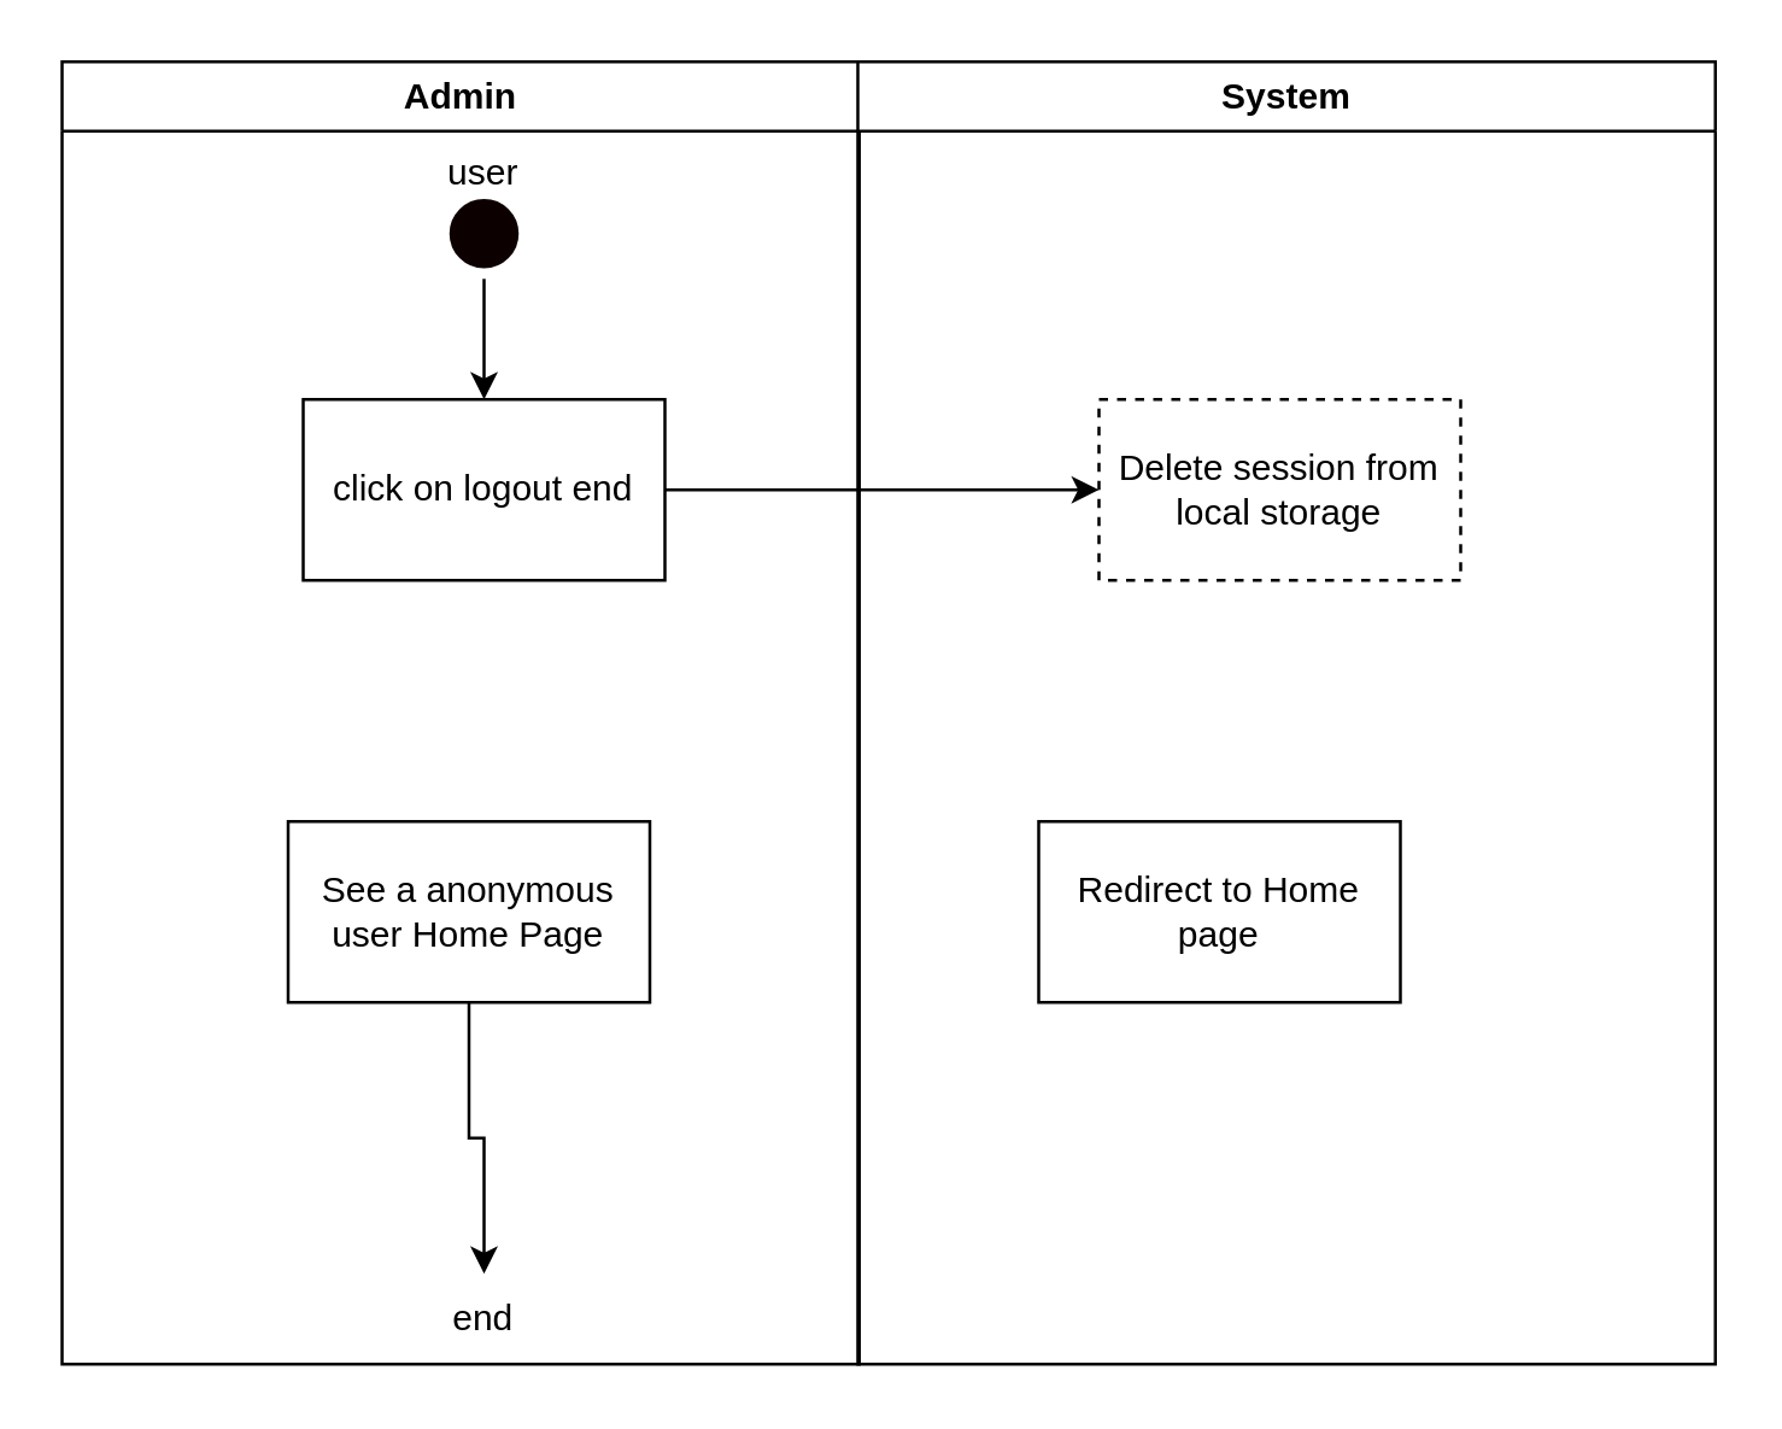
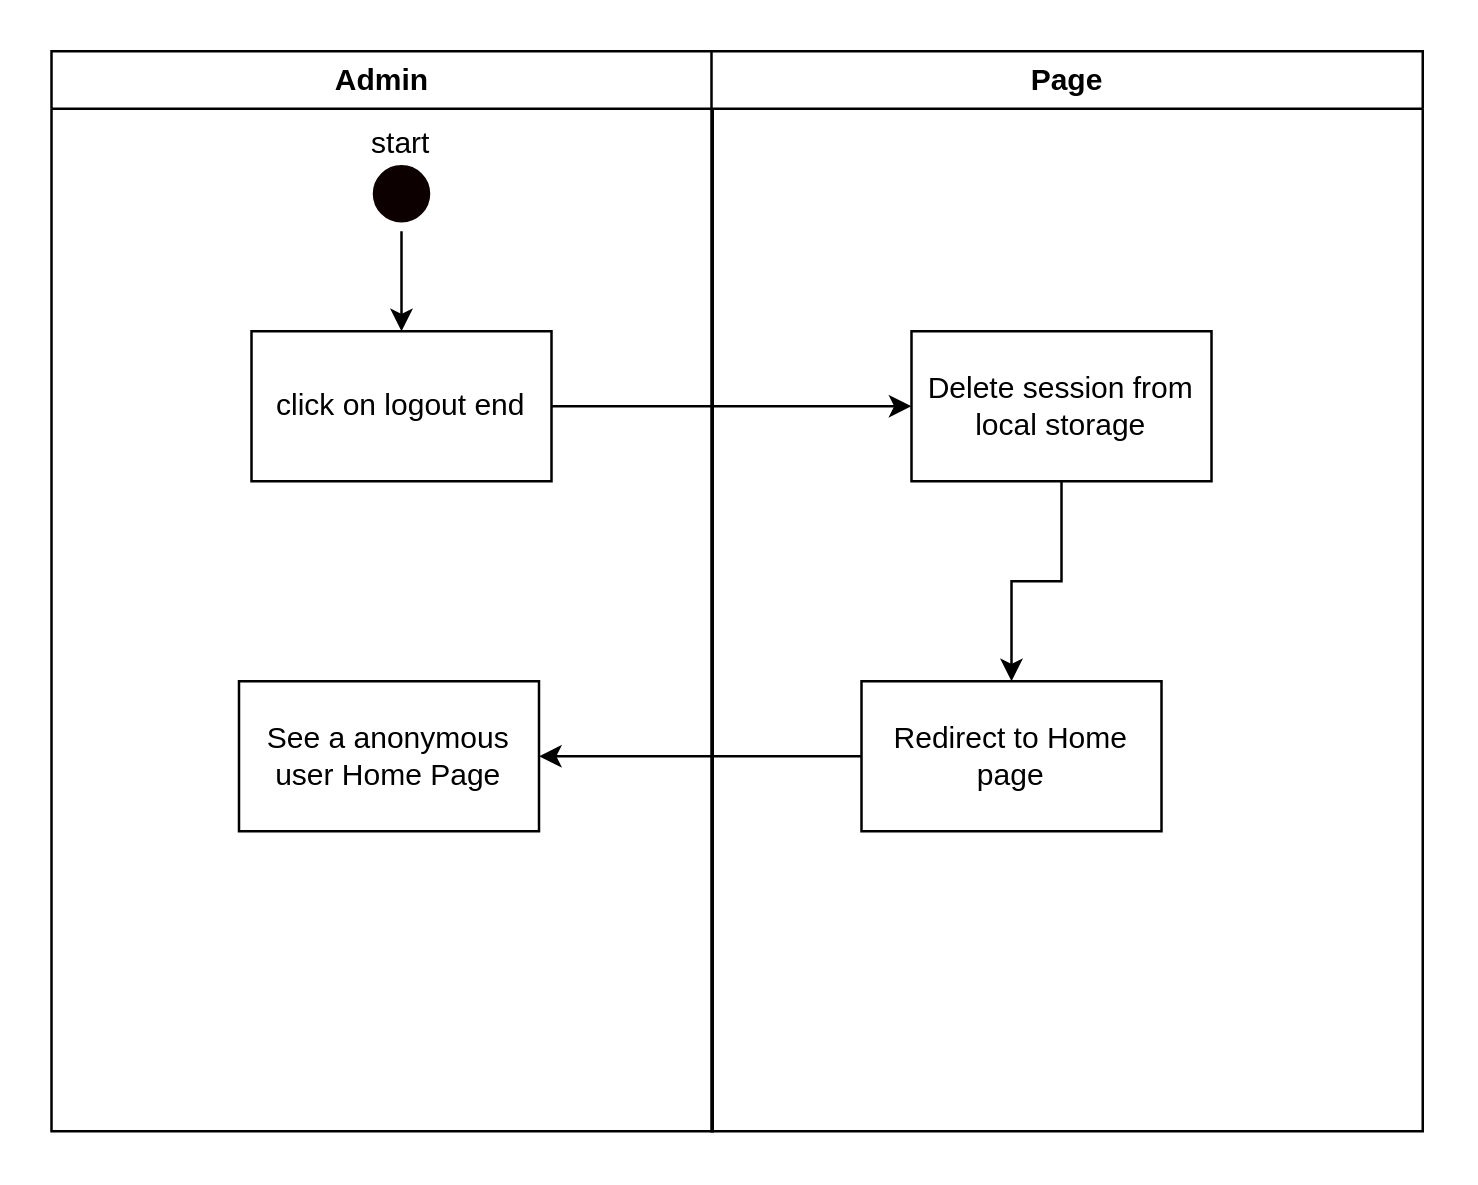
  <mxCell id="0" />
  <mxCell id="1" parent="0" />
  <mxCell id="2" value="Admin" style="swimlane;whiteSpace=wrap" vertex="1" parent="1"><mxGeometry x="20" y="20" width="264.5" height="432" as="geometry" /></mxCell>
  <mxCell id="3" value="" style="edgeStyle=orthogonalEdgeStyle;rounded=0;orthogonalLoop=1;jettySize=auto;html=1;" edge="1" parent="2" source="4" target="6"><mxGeometry relative="1" as="geometry" /></mxCell>
  <mxCell id="4" value="" style="ellipse;shape=startState;fillColor=#0D0000;strokeColor=#0D0000;" vertex="1" parent="2"><mxGeometry x="125" y="42" width="30" height="30" as="geometry" /></mxCell>
- <mxCell id="5" value="user" style="text;html=1;strokeColor=none;fillColor=none;align=center;verticalAlign=middle;whiteSpace=wrap;rounded=0;" vertex="1" parent="2"><mxGeometry x="110" y="22" width="60" height="30" as="geometry" /></mxCell>
+ <mxCell id="5" value="start" style="text;html=1;strokeColor=none;fillColor=none;align=center;verticalAlign=middle;whiteSpace=wrap;rounded=0;" vertex="1" parent="2"><mxGeometry x="110" y="22" width="60" height="30" as="geometry" /></mxCell>
  <mxCell id="6" value="click on logout end" style="rounded=0;whiteSpace=wrap;html=1;" vertex="1" parent="2"><mxGeometry x="80" y="112" width="120" height="60" as="geometry" /></mxCell>
- <mxCell id="7" style="edgeStyle=orthogonalEdgeStyle;rounded=0;orthogonalLoop=1;jettySize=auto;html=1;exitX=0.5;exitY=1;exitDx=0;exitDy=0;entryX=0.5;entryY=0;entryDx=0;entryDy=0;" edge="1" parent="2" source="8" target="9"><mxGeometry relative="1" as="geometry" /></mxCell>
  <mxCell id="8" value="See a anonymous user Home Page" style="rounded=0;whiteSpace=wrap;html=1;" vertex="1" parent="2"><mxGeometry x="75" y="252" width="120" height="60" as="geometry" /></mxCell>
- <mxCell id="9" value="end" style="text;html=1;strokeColor=none;fillColor=none;align=center;verticalAlign=middle;whiteSpace=wrap;rounded=0;" vertex="1" parent="2"><mxGeometry x="110" y="402" width="60" height="30" as="geometry" /></mxCell>
- <mxCell id="10" value="System" style="swimlane;whiteSpace=wrap" vertex="1" parent="1"><mxGeometry x="284" y="20" width="284.5" height="432" as="geometry" /></mxCell>
- <mxCell id="12" value="Delete session from local storage" style="rounded=0;whiteSpace=wrap;html=1;dashed=1;" vertex="1" parent="10"><mxGeometry x="80" y="112" width="120" height="60" as="geometry" /></mxCell>
+ <mxCell id="10" value="Page" style="swimlane;whiteSpace=wrap" vertex="1" parent="1"><mxGeometry x="284" y="20" width="284.5" height="432" as="geometry" /></mxCell>
+ <mxCell id="11" style="edgeStyle=orthogonalEdgeStyle;rounded=0;orthogonalLoop=1;jettySize=auto;html=1;exitX=0.5;exitY=1;exitDx=0;exitDy=0;entryX=0.5;entryY=0;entryDx=0;entryDy=0;" edge="1" parent="10" source="12" target="13"><mxGeometry relative="1" as="geometry" /></mxCell>
+ <mxCell id="12" value="Delete session from local storage" style="rounded=0;whiteSpace=wrap;html=1;" vertex="1" parent="10"><mxGeometry x="80" y="112" width="120" height="60" as="geometry" /></mxCell>
  <mxCell id="13" value="Redirect to Home page" style="rounded=0;whiteSpace=wrap;html=1;" vertex="1" parent="10"><mxGeometry x="60" y="252" width="120" height="60" as="geometry" /></mxCell>
  <mxCell id="14" style="edgeStyle=orthogonalEdgeStyle;rounded=0;orthogonalLoop=1;jettySize=auto;html=1;exitX=1;exitY=0.5;exitDx=0;exitDy=0;entryX=0;entryY=0.5;entryDx=0;entryDy=0;" edge="1" parent="1" source="6" target="12"><mxGeometry relative="1" as="geometry" /></mxCell>
+ <mxCell id="15" style="edgeStyle=orthogonalEdgeStyle;rounded=0;orthogonalLoop=1;jettySize=auto;html=1;exitX=0;exitY=0.5;exitDx=0;exitDy=0;entryX=1;entryY=0.5;entryDx=0;entryDy=0;" edge="1" parent="1" source="13" target="8"><mxGeometry relative="1" as="geometry" /></mxCell>
